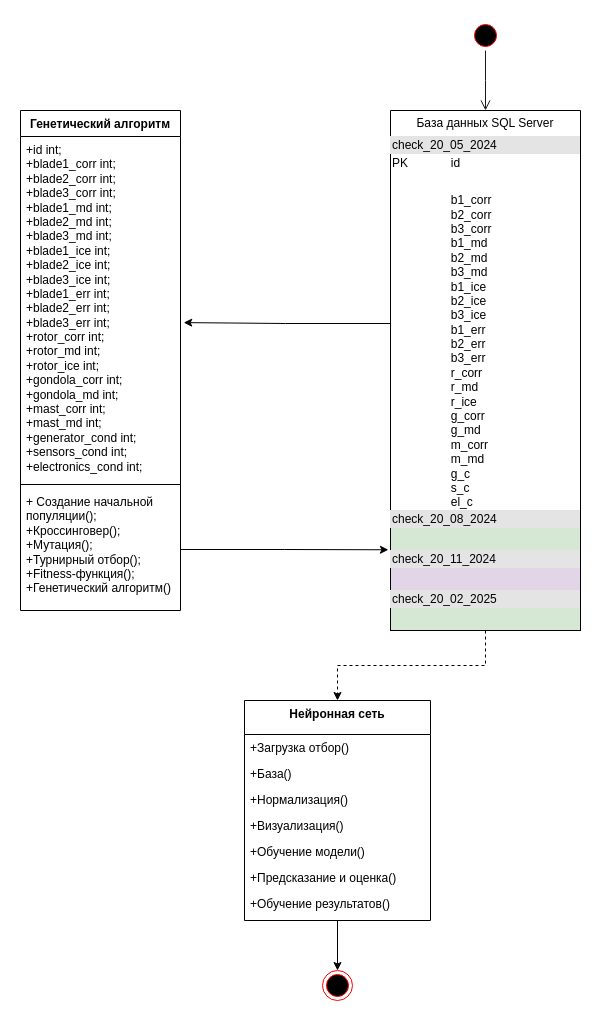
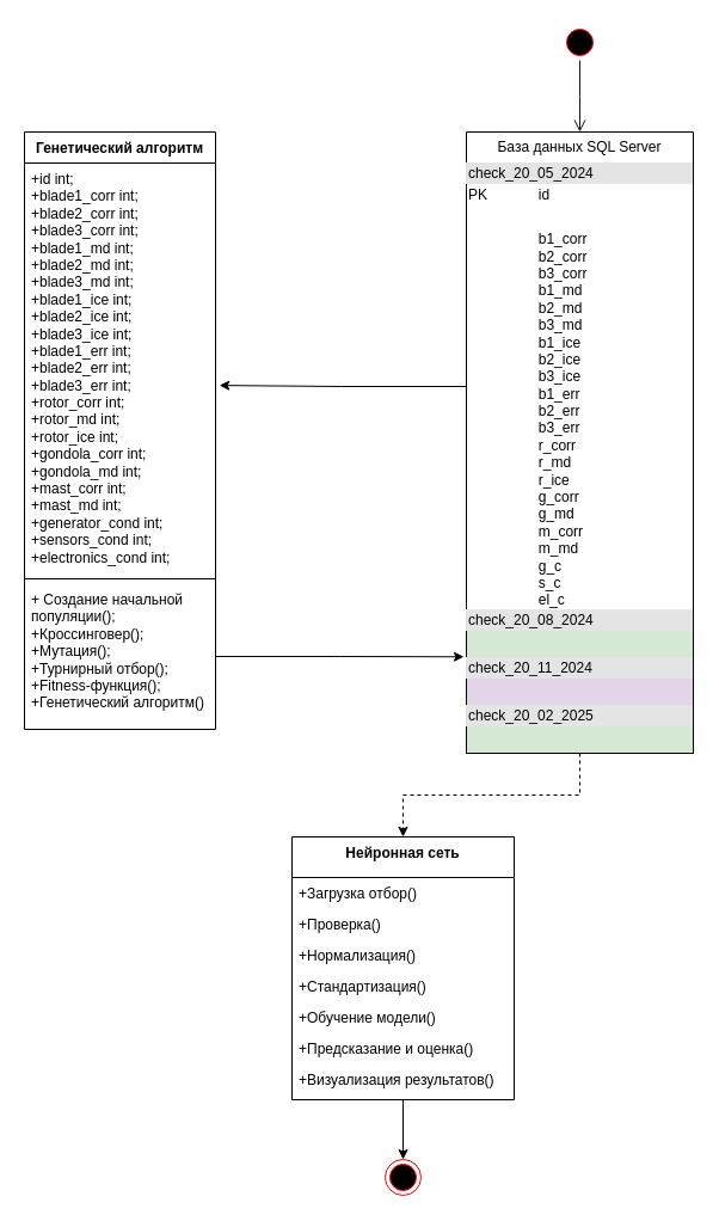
  <mxCell id="0" />
  <mxCell id="1" parent="0" />
  <mxCell id="2" value="Генетический алгоритм" style="swimlane;fontStyle=1;align=center;verticalAlign=top;childLayout=stackLayout;horizontal=1;startSize=26;horizontalStack=0;resizeParent=1;resizeParentMax=0;resizeLast=0;collapsible=1;marginBottom=0;whiteSpace=wrap;html=1;" vertex="1" parent="1"><mxGeometry x="20" y="110" width="160" height="500" as="geometry" /></mxCell>
  <mxCell id="3" value="&lt;div&gt;+id int;&lt;/div&gt;&lt;div&gt;+blade1_corr int;&lt;/div&gt;&lt;div&gt;+blade2_corr int;&lt;/div&gt;&lt;div&gt;+blade3_corr int;&lt;/div&gt;&lt;div&gt;+blade1_md int;&lt;/div&gt;&lt;div&gt;+blade2_md int;&lt;/div&gt;&lt;div&gt;+blade3_md int;&lt;/div&gt;&lt;div&gt;+blade1_ice int;&lt;/div&gt;&lt;div&gt;+blade2_ice int;&lt;/div&gt;&lt;div&gt;+blade3_ice int;&lt;/div&gt;&lt;div&gt;+blade1_err int;&lt;/div&gt;&lt;div&gt;+blade2_err int;&lt;/div&gt;&lt;div&gt;+blade3_err int;&lt;/div&gt;&lt;div&gt;+rotor_corr int;&lt;/div&gt;&lt;div&gt;+rotor_md int;&lt;/div&gt;&lt;div&gt;+rotor_ice int;&lt;/div&gt;&lt;div&gt;+gondola_corr int;&lt;/div&gt;&lt;div&gt;+gondola_md int;&lt;/div&gt;&lt;div&gt;+mast_corr int;&lt;/div&gt;&lt;div&gt;+mast_md int;&lt;/div&gt;&lt;div&gt;+generator_cond int;&lt;/div&gt;&lt;div&gt;+sensors_cond int;&lt;/div&gt;&lt;div&gt;+electronics_cond int;&lt;/div&gt;" style="text;strokeColor=none;fillColor=none;align=left;verticalAlign=top;spacingLeft=4;spacingRight=4;overflow=hidden;rotatable=0;points=[[0,0.5],[1,0.5]];portConstraint=eastwest;whiteSpace=wrap;html=1;" vertex="1" parent="2"><mxGeometry y="26" width="160" height="344" as="geometry" /></mxCell>
  <mxCell id="4" value="" style="line;strokeWidth=1;fillColor=none;align=left;verticalAlign=middle;spacingTop=-1;spacingLeft=3;spacingRight=3;rotatable=0;labelPosition=right;points=[];portConstraint=eastwest;strokeColor=inherit;" vertex="1" parent="2"><mxGeometry y="370" width="160" height="8" as="geometry" /></mxCell>
  <mxCell id="5" value="+ Создание начальной популяции();&lt;div&gt;+Кроссинговер();&lt;/div&gt;&lt;div&gt;+Мутация();&lt;/div&gt;&lt;div&gt;+Турнирный отбор();&lt;/div&gt;&lt;div&gt;+Fitness-функция();&lt;/div&gt;&lt;div&gt;+Генетический алгоритм()&lt;/div&gt;&lt;div&gt;&lt;br&gt;&lt;/div&gt;" style="text;strokeColor=none;fillColor=none;align=left;verticalAlign=top;spacingLeft=4;spacingRight=4;overflow=hidden;rotatable=0;points=[[0,0.5],[1,0.5]];portConstraint=eastwest;whiteSpace=wrap;html=1;" vertex="1" parent="2"><mxGeometry y="378" width="160" height="122" as="geometry" /></mxCell>
  <mxCell id="6" value="" style="ellipse;html=1;shape=startState;fillColor=#000000;strokeColor=#ff0000;" vertex="1" parent="1"><mxGeometry x="470" y="20" width="30" height="30" as="geometry" /></mxCell>
  <mxCell id="7" value="" style="edgeStyle=orthogonalEdgeStyle;html=1;verticalAlign=bottom;endArrow=open;endSize=8;strokeColor=#1A1A1A;rounded=0;" edge="1" source="6" parent="1"><mxGeometry relative="1" as="geometry"><mxPoint x="485" y="110" as="targetPoint" /></mxGeometry></mxCell>
  <mxCell id="8" style="edgeStyle=orthogonalEdgeStyle;rounded=0;orthogonalLoop=1;jettySize=auto;html=1;exitX=0.5;exitY=1;exitDx=0;exitDy=0;entryX=0.5;entryY=0;entryDx=0;entryDy=0;dashed=1;" edge="1" parent="1" source="9" target="17"><mxGeometry relative="1" as="geometry" /></mxCell>
  <mxCell id="9" value="База данных SQL Server" style="swimlane;fontStyle=0;childLayout=stackLayout;horizontal=1;startSize=26;fillColor=none;horizontalStack=0;resizeParent=1;resizeParentMax=0;resizeLast=0;collapsible=1;marginBottom=0;whiteSpace=wrap;html=1;" vertex="1" parent="1"><mxGeometry x="390" y="110" width="190" height="520" as="geometry" /></mxCell>
  <mxCell id="10" value="&lt;div style=&quot;box-sizing: border-box; width: 100%; background: rgb(228, 228, 228); padding: 2px;&quot;&gt;check_20_05_2024&lt;/div&gt;&lt;table style=&quot;width:100%;font-size:1em;&quot; cellpadding=&quot;2&quot; cellspacing=&quot;0&quot;&gt;&lt;tbody&gt;&lt;tr&gt;&lt;td&gt;PK&lt;/td&gt;&lt;td&gt;id&lt;/td&gt;&lt;/tr&gt;&lt;tr&gt;&lt;td&gt;&lt;br&gt;&lt;/td&gt;&lt;td&gt;&lt;br&gt;&lt;/td&gt;&lt;/tr&gt;&lt;tr&gt;&lt;td&gt;&lt;/td&gt;&lt;td&gt;b1_corr&lt;br&gt;b2_corr&lt;br&gt;b3_corr&lt;br&gt;b1_md&lt;br&gt;b2_md&lt;br&gt;b3_md&lt;br&gt;b1_ice&lt;br&gt;b2_ice&lt;br&gt;b3_ice&lt;br&gt;b1_err&lt;br&gt;b2_err&lt;br&gt;b3_err&lt;br&gt;r_corr&lt;br&gt;r_md&lt;br&gt;r_ice&lt;br&gt;g_corr&lt;br&gt;g_md&lt;br&gt;m_corr&lt;br&gt;m_md&lt;br&gt;g_c&lt;br&gt;s_c&lt;br&gt;el_c&lt;/td&gt;&lt;/tr&gt;&lt;/tbody&gt;&lt;/table&gt;" style="verticalAlign=top;align=left;overflow=fill;html=1;whiteSpace=wrap;" vertex="1" parent="9"><mxGeometry y="26" width="190" height="374" as="geometry" /></mxCell>
  <mxCell id="11" value="&lt;div style=&quot;box-sizing: border-box; width: 100%; background: rgb(228, 228, 228); padding: 2px;&quot;&gt;check_20_08_2024&lt;/div&gt;" style="verticalAlign=top;align=left;overflow=fill;html=1;whiteSpace=wrap;fillColor=#d5e8d4;" vertex="1" parent="9"><mxGeometry y="400" width="190" height="40" as="geometry" /></mxCell>
  <mxCell id="12" value="&lt;div style=&quot;box-sizing: border-box; width: 100%; background: rgb(228, 228, 228); padding: 2px;&quot;&gt;check_20_11_2024&lt;/div&gt;" style="verticalAlign=top;align=left;overflow=fill;html=1;whiteSpace=wrap;fillColor=#e1d5e7;" vertex="1" parent="9"><mxGeometry y="440" width="190" height="40" as="geometry" /></mxCell>
  <mxCell id="13" value="&lt;div style=&quot;box-sizing: border-box; width: 100%; background: rgb(228, 228, 228); padding: 2px;&quot;&gt;check_20_02_2025&lt;/div&gt;" style="verticalAlign=top;align=left;overflow=fill;html=1;whiteSpace=wrap;fillColor=#d5e8d4;" vertex="1" parent="9"><mxGeometry y="480" width="190" height="40" as="geometry" /></mxCell>
  <mxCell id="14" style="edgeStyle=orthogonalEdgeStyle;rounded=0;orthogonalLoop=1;jettySize=auto;html=1;entryX=1.02;entryY=0.541;entryDx=0;entryDy=0;entryPerimeter=0;" edge="1" parent="1" source="10" target="3"><mxGeometry relative="1" as="geometry" /></mxCell>
  <mxCell id="15" style="edgeStyle=orthogonalEdgeStyle;rounded=0;orthogonalLoop=1;jettySize=auto;html=1;exitX=1;exitY=0.5;exitDx=0;exitDy=0;entryX=-0.011;entryY=0.105;entryDx=0;entryDy=0;entryPerimeter=0;" edge="1" parent="1" source="5"><mxGeometry relative="1" as="geometry"><mxPoint x="387.91" y="549.27" as="targetPoint" /></mxGeometry></mxCell>
  <mxCell id="16" value="" style="edgeStyle=orthogonalEdgeStyle;rounded=0;orthogonalLoop=1;jettySize=auto;html=1;" edge="1" parent="1" source="17" target="25"><mxGeometry relative="1" as="geometry" /></mxCell>
  <mxCell id="17" value="Нейронная сеть" style="swimlane;fontStyle=1;align=center;verticalAlign=top;childLayout=stackLayout;horizontal=1;startSize=34;horizontalStack=0;resizeParent=1;resizeParentMax=0;resizeLast=0;collapsible=1;marginBottom=0;whiteSpace=wrap;html=1;" vertex="1" parent="1"><mxGeometry x="244" y="700" width="186" height="220" as="geometry" /></mxCell>
  <mxCell id="18" value="+Загрузка отбор()" style="text;strokeColor=none;fillColor=none;align=left;verticalAlign=top;spacingLeft=4;spacingRight=4;overflow=hidden;rotatable=0;points=[[0,0.5],[1,0.5]];portConstraint=eastwest;whiteSpace=wrap;html=1;" vertex="1" parent="17"><mxGeometry y="34" width="186" height="26" as="geometry" /></mxCell>
- <mxCell id="19" value="&lt;div&gt;+База()&lt;/div&gt;" style="text;strokeColor=none;fillColor=none;align=left;verticalAlign=top;spacingLeft=4;spacingRight=4;overflow=hidden;rotatable=0;points=[[0,0.5],[1,0.5]];portConstraint=eastwest;whiteSpace=wrap;html=1;" vertex="1" parent="17"><mxGeometry y="60" width="186" height="26" as="geometry" /></mxCell>
+ <mxCell id="19" value="&lt;div&gt;+Проверка()&lt;/div&gt;" style="text;strokeColor=none;fillColor=none;align=left;verticalAlign=top;spacingLeft=4;spacingRight=4;overflow=hidden;rotatable=0;points=[[0,0.5],[1,0.5]];portConstraint=eastwest;whiteSpace=wrap;html=1;" vertex="1" parent="17"><mxGeometry y="60" width="186" height="26" as="geometry" /></mxCell>
  <mxCell id="20" value="+Нормализация()" style="text;strokeColor=none;fillColor=none;align=left;verticalAlign=top;spacingLeft=4;spacingRight=4;overflow=hidden;rotatable=0;points=[[0,0.5],[1,0.5]];portConstraint=eastwest;whiteSpace=wrap;html=1;" vertex="1" parent="17"><mxGeometry y="86" width="186" height="26" as="geometry" /></mxCell>
- <mxCell id="21" value="+Визуализация()" style="text;strokeColor=none;fillColor=none;align=left;verticalAlign=top;spacingLeft=4;spacingRight=4;overflow=hidden;rotatable=0;points=[[0,0.5],[1,0.5]];portConstraint=eastwest;whiteSpace=wrap;html=1;" vertex="1" parent="17"><mxGeometry y="112" width="186" height="26" as="geometry" /></mxCell>
+ <mxCell id="21" value="+Стандартизация()" style="text;strokeColor=none;fillColor=none;align=left;verticalAlign=top;spacingLeft=4;spacingRight=4;overflow=hidden;rotatable=0;points=[[0,0.5],[1,0.5]];portConstraint=eastwest;whiteSpace=wrap;html=1;" vertex="1" parent="17"><mxGeometry y="112" width="186" height="26" as="geometry" /></mxCell>
  <mxCell id="22" value="+Обучение модели()" style="text;strokeColor=none;fillColor=none;align=left;verticalAlign=top;spacingLeft=4;spacingRight=4;overflow=hidden;rotatable=0;points=[[0,0.5],[1,0.5]];portConstraint=eastwest;whiteSpace=wrap;html=1;" vertex="1" parent="17"><mxGeometry y="138" width="186" height="26" as="geometry" /></mxCell>
  <mxCell id="23" value="+Предсказание&amp;nbsp;&lt;span style=&quot;color: rgba(0, 0, 0, 0); font-family: monospace; font-size: 0px; text-wrap-mode: nowrap;&quot;&gt;%3CmxGraphModel%3E%3Croot%3E%3CmxCell%20id%3D%220%22%2F%3E%3CmxCell%20id%3D%221%22%20parent%3D%220%22%2F%3E%3CmxCell%20id%3D%222%22%20value%3D%22%2B%D0%9D%D0%BE%D1%80%D0%BC%D0%B0%D0%BB%D0%B8%D0%B7%D0%B0%D1%86%D0%B8%D1%8F()%22%20style%3D%22text%3BstrokeColor%3Dnone%3BfillColor%3Dnone%3Balign%3Dleft%3BverticalAlign%3Dtop%3BspacingLeft%3D4%3BspacingRight%3D4%3Boverflow%3Dhidden%3Brotatable%3D0%3Bpoints%3D%5B%5B0%2C0.5%5D%2C%5B1%2C0.5%5D%5D%3BportConstraint%3Deastwest%3BwhiteSpace%3Dwrap%3Bhtml%3D1%3B%22%20vertex%3D%221%22%20parent%3D%221%22%3E%3CmxGeometry%20x%3D%22334%22%20y%3D%22776%22%20width%3D%22160%22%20height%3D%2226%22%20as%3D%22geometry%22%2F%3E%3C%2FmxCell%3E%3C%2Froot%3E%3C%2FmxGraphModel%3E&lt;/span&gt;и оценка()" style="text;strokeColor=none;fillColor=none;align=left;verticalAlign=top;spacingLeft=4;spacingRight=4;overflow=hidden;rotatable=0;points=[[0,0.5],[1,0.5]];portConstraint=eastwest;whiteSpace=wrap;html=1;" vertex="1" parent="17"><mxGeometry y="164" width="186" height="26" as="geometry" /></mxCell>
- <mxCell id="24" value="+Обучение результатов()&lt;div&gt;&lt;br&gt;&lt;/div&gt;" style="text;strokeColor=none;fillColor=none;align=left;verticalAlign=top;spacingLeft=4;spacingRight=4;overflow=hidden;rotatable=0;points=[[0,0.5],[1,0.5]];portConstraint=eastwest;whiteSpace=wrap;html=1;" vertex="1" parent="17"><mxGeometry y="190" width="186" height="30" as="geometry" /></mxCell>
+ <mxCell id="24" value="+Визуализация результатов()&lt;div&gt;&lt;br&gt;&lt;/div&gt;" style="text;strokeColor=none;fillColor=none;align=left;verticalAlign=top;spacingLeft=4;spacingRight=4;overflow=hidden;rotatable=0;points=[[0,0.5],[1,0.5]];portConstraint=eastwest;whiteSpace=wrap;html=1;" vertex="1" parent="17"><mxGeometry y="190" width="186" height="30" as="geometry" /></mxCell>
  <mxCell id="25" value="" style="ellipse;html=1;shape=endState;fillColor=#000000;strokeColor=#ff0000;" vertex="1" parent="1"><mxGeometry x="322" y="970" width="30" height="30" as="geometry" /></mxCell>
